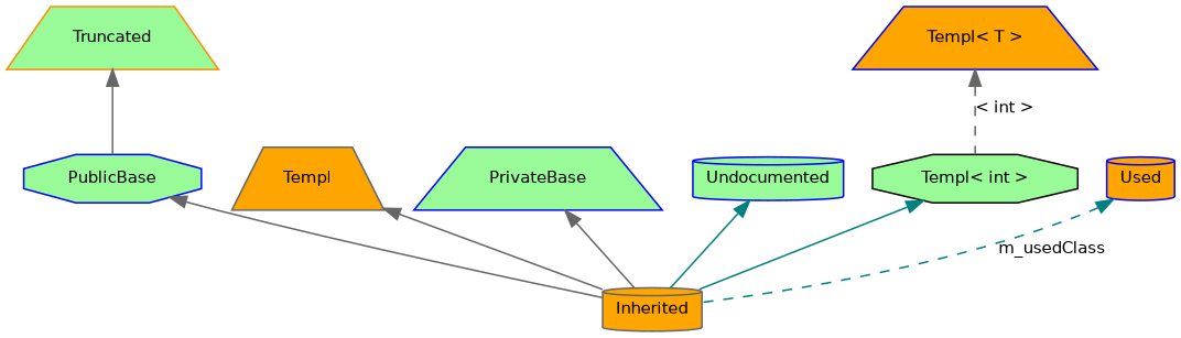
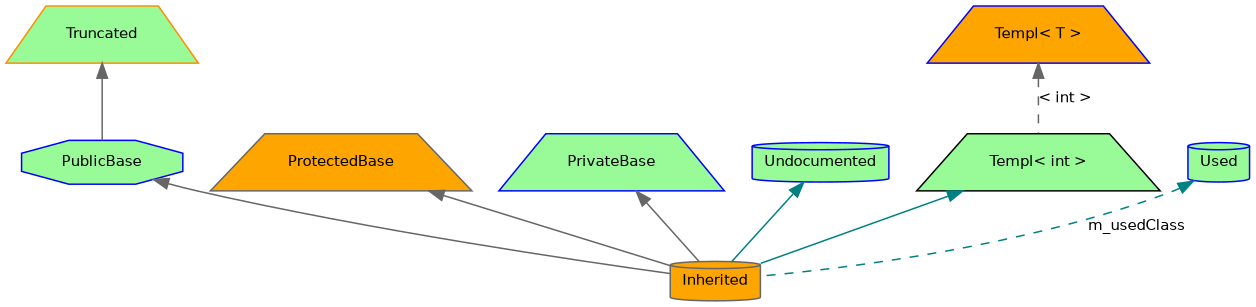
  digraph {
    node [color=blue fillcolor=palegreen fontname=Helvetica fontsize=10 shape=trapezium style=filled]
    edge [color=gray40 dir=back fontname=Helvetica fontsize=10 labelfontname=Helvetica labelfontsize=10 style=solid]
    n1 [color=gray40 fillcolor=orange fontcolor=black height=0.2 label=Inherited shape=cylinder width=0.4]
    n2 [height=0.2 label=PublicBase shape=octagon width=0.4]
    n3 [color=darkorange height=0.2 label=Truncated width=0.4]
-   n4 [color=gray40 fillcolor=orange height=0.2 label=Templ width=0.4]
+   n4 [color=gray40 fillcolor=orange height=0.2 label=ProtectedBase width=0.4]
    n5 [height=0.2 label=PrivateBase width=0.4]
    n6 [height=0.2 label=Undocumented shape=cylinder width=0.4]
-   n7 [color=black height=0.2 label="Templ< int >" shape=octagon width=0.4]
+   n7 [color=black height=0.2 label="Templ< int >" width=0.4]
    n8 [fillcolor=orange height=0.2 label="Templ< T >" width=0.4]
-   n9 [fillcolor=orange height=0.2 label=Used shape=cylinder width=0.4]
+   n9 [height=0.2 label=Used shape=cylinder width=0.4]
    n2 -> n1
    n3 -> n2
    n4 -> n1
    n5 -> n1
    n6 -> n1 [color=teal]
    n7 -> n1 [color=teal]
    n8 -> n7 [label="< int >" style=dashed]
    n9 -> n1 [color=teal label=m_usedClass style=dashed]
  }
